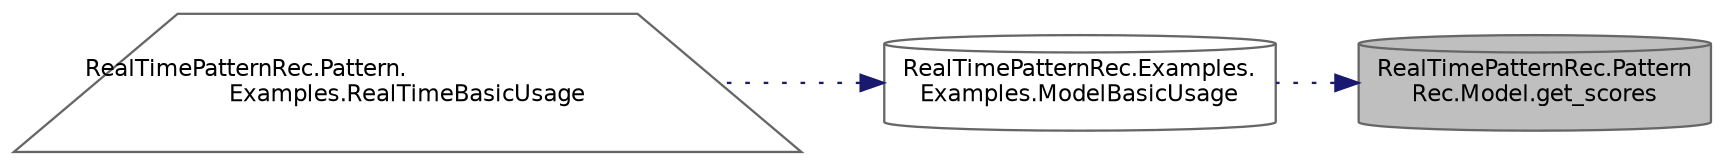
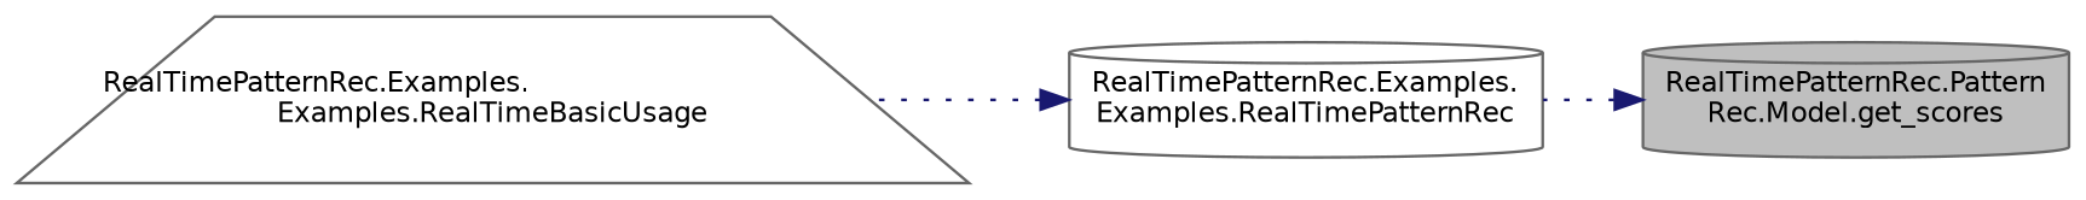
  digraph {
    rankdir=RL
    node [color=gray40 fillcolor=white fontname=Helvetica fontsize=10 shape=cylinder style=filled]
    edge [color=midnightblue dir=back fontname=Helvetica fontsize=10 labelfontname=Helvetica labelfontsize=10 style=dotted]
    n1 [fillcolor=grey75 fontcolor=black height=0.2 label="RealTimePatternRec.Pattern\lRec.Model.get_scores" width=0.4]
-   n2 [height=0.2 label="RealTimePatternRec.Examples.\lExamples.ModelBasicUsage" width=0.4]
-   n3 [height=0.2 label="RealTimePatternRec.Pattern.\lExamples.RealTimeBasicUsage" shape=trapezium width=0.4]
+   n2 [height=0.2 label="RealTimePatternRec.Examples.\lExamples.RealTimePatternRec" width=0.4]
+   n3 [height=0.2 label="RealTimePatternRec.Examples.\lExamples.RealTimeBasicUsage" shape=trapezium width=0.4]
    n1 -> n2
    n2 -> n3
  }
